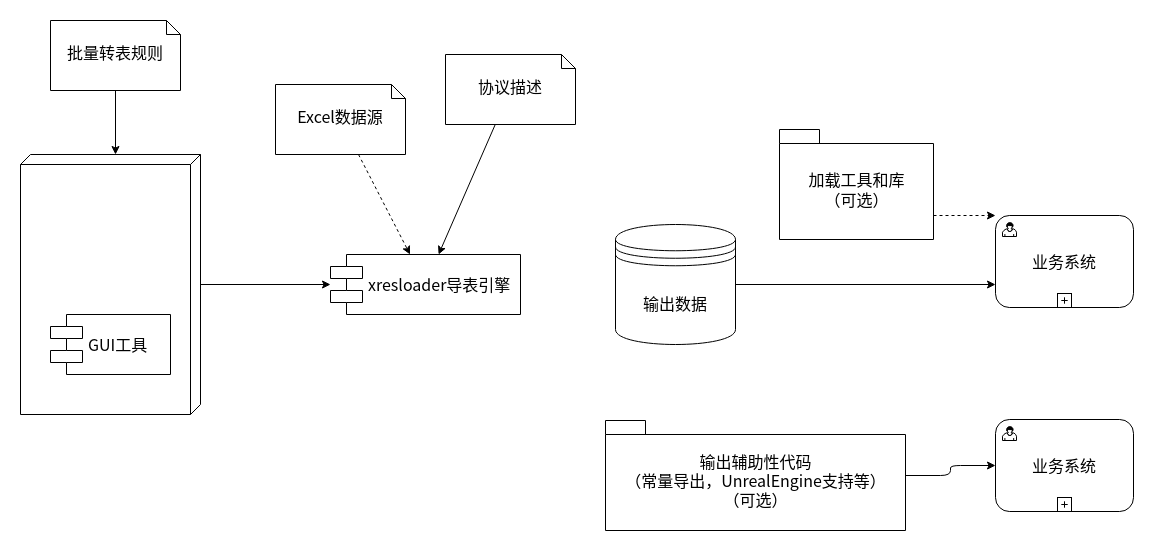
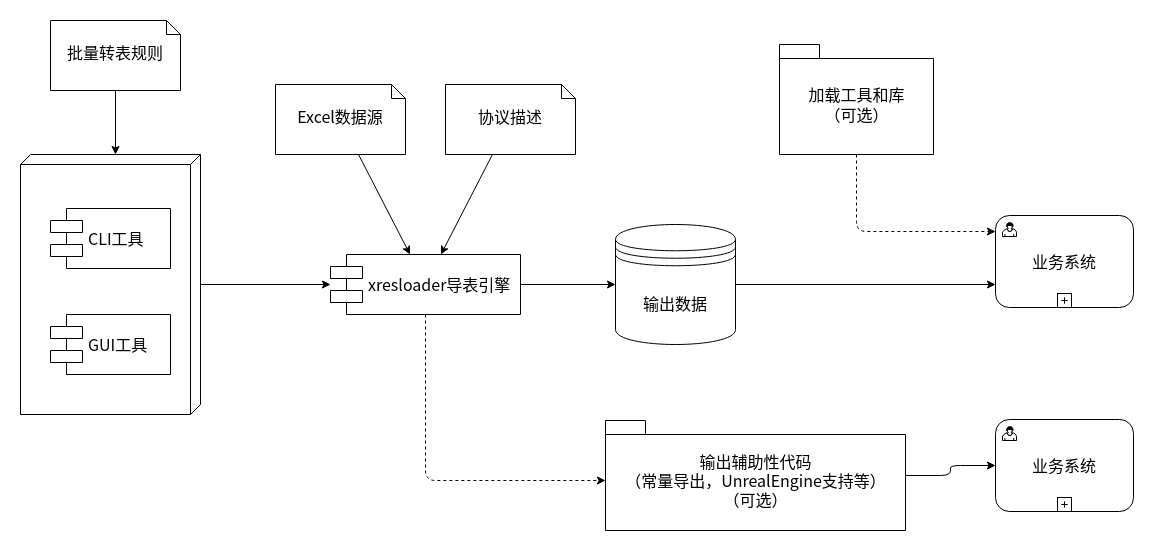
  <mxCell id="0" />
  <mxCell id="1" parent="0" />
  <mxCell id="2" value="" style="edgeStyle=orthogonalEdgeStyle;rounded=0;orthogonalLoop=1;jettySize=auto;html=1;fontFamily=Noto Sans CJK SC;fontSize=16;entryX=0;entryY=0;entryDx=0;entryDy=85;entryPerimeter=0;" edge="1" parent="1" source="3" target="5"><mxGeometry relative="1" as="geometry"><mxPoint x="115" y="170" as="targetPoint" /></mxGeometry></mxCell>
  <mxCell id="3" value="批量转表规则" style="shape=note;whiteSpace=wrap;html=1;size=14;verticalAlign=middle;align=center;spacingTop=-6;fontFamily=Noto Sans CJK SC;fontSize=16;" vertex="1" parent="1"><mxGeometry x="50" y="20" width="130" height="70" as="geometry" /></mxCell>
  <mxCell id="4" value="" style="group" vertex="1" connectable="0" parent="1"><mxGeometry x="20" y="154" width="180" height="260" as="geometry" /></mxCell>
  <mxCell id="5" value="" style="verticalAlign=top;align=left;spacingTop=8;spacingLeft=2;spacingRight=12;shape=cube;size=10;direction=south;fontStyle=4;html=1;fontFamily=Noto Sans CJK SC;fontSize=16;" vertex="1" parent="4"><mxGeometry width="180" height="260" as="geometry" /></mxCell>
+ <mxCell id="6" value="CLI工具" style="shape=component;align=left;spacingLeft=36;fontFamily=Noto Sans CJK SC;fontSize=16;" vertex="1" parent="4"><mxGeometry x="30" y="54" width="120" height="60" as="geometry" /></mxCell>
  <mxCell id="7" value="GUI工具" style="shape=component;align=left;spacingLeft=36;fontFamily=Noto Sans CJK SC;fontSize=16;" vertex="1" parent="4"><mxGeometry x="30" y="160" width="120" height="60" as="geometry" /></mxCell>
+ <mxCell id="8" value="" style="edgeStyle=orthogonalEdgeStyle;rounded=1;jumpStyle=none;orthogonalLoop=1;jettySize=auto;html=1;strokeColor=#000000;fontFamily=Noto Sans CJK SC;fontSize=16;" edge="1" parent="1" source="10" target="17"><mxGeometry relative="1" as="geometry"><mxPoint x="600" y="284" as="targetPoint" /></mxGeometry></mxCell>
+ <mxCell id="9" value="" style="edgeStyle=orthogonalEdgeStyle;rounded=1;jumpStyle=none;orthogonalLoop=1;jettySize=auto;html=1;strokeColor=#000000;fontFamily=Noto Sans CJK SC;fontSize=16;dashed=1;" edge="1" parent="1" source="10" target="19"><mxGeometry relative="1" as="geometry"><mxPoint x="425" y="394" as="targetPoint" /><Array as="points"><mxPoint x="425" y="480" /></Array></mxGeometry></mxCell>
  <mxCell id="10" value="xresloader导表引擎" style="shape=component;align=left;spacingLeft=36;fontFamily=Noto Sans CJK SC;fontSize=16;" vertex="1" parent="1"><mxGeometry x="330" y="254" width="190" height="60" as="geometry" /></mxCell>
  <mxCell id="11" value="" style="edgeStyle=orthogonalEdgeStyle;rounded=0;orthogonalLoop=1;jettySize=auto;html=1;fontFamily=Noto Sans CJK SC;fontSize=16;" edge="1" parent="1" source="5" target="10"><mxGeometry relative="1" as="geometry"><mxPoint x="315" y="284" as="targetPoint" /></mxGeometry></mxCell>
  <mxCell id="12" value="Excel数据源" style="shape=note;whiteSpace=wrap;html=1;size=14;verticalAlign=middle;align=center;spacingTop=-6;fontFamily=Noto Sans CJK SC;fontSize=16;" vertex="1" parent="1"><mxGeometry x="275" y="84" width="130" height="70" as="geometry" /></mxCell>
- <mxCell id="13" value="协议描述" style="shape=note;whiteSpace=wrap;html=1;size=14;verticalAlign=middle;align=center;spacingTop=-6;fontFamily=Noto Sans CJK SC;fontSize=16;" vertex="1" parent="1"><mxGeometry x="445" y="54" width="130" height="70" as="geometry" /></mxCell>
- <mxCell id="14" value="" style="endArrow=classic;html=1;fontFamily=Noto Sans CJK SC;fontSize=16;strokeColor=#000000;jumpStyle=none;fixDash=0;snapToPoint=0;dashed=1;" edge="1" parent="1" source="12" target="10"><mxGeometry width="50" height="50" relative="1" as="geometry"><mxPoint x="25" y="490" as="sourcePoint" /><mxPoint x="75" y="440" as="targetPoint" /></mxGeometry></mxCell>
+ <mxCell id="13" value="协议描述" style="shape=note;whiteSpace=wrap;html=1;size=14;verticalAlign=middle;align=center;spacingTop=-6;fontFamily=Noto Sans CJK SC;fontSize=16;" vertex="1" parent="1"><mxGeometry x="445" y="84" width="130" height="70" as="geometry" /></mxCell>
+ <mxCell id="14" value="" style="endArrow=classic;html=1;fontFamily=Noto Sans CJK SC;fontSize=16;strokeColor=#000000;jumpStyle=none;fixDash=0;snapToPoint=0;" edge="1" parent="1" source="12" target="10"><mxGeometry width="50" height="50" relative="1" as="geometry"><mxPoint x="25" y="490" as="sourcePoint" /><mxPoint x="75" y="440" as="targetPoint" /></mxGeometry></mxCell>
  <mxCell id="15" value="" style="endArrow=classic;html=1;strokeColor=#000000;fontFamily=Noto Sans CJK SC;fontSize=16;rounded=1;" edge="1" parent="1" source="13" target="10"><mxGeometry width="50" height="50" relative="1" as="geometry"><mxPoint x="25" y="490" as="sourcePoint" /><mxPoint x="75" y="440" as="targetPoint" /></mxGeometry></mxCell>
  <mxCell id="16" value="" style="edgeStyle=orthogonalEdgeStyle;rounded=1;jumpStyle=none;orthogonalLoop=1;jettySize=auto;html=1;strokeColor=#000000;fontFamily=Noto Sans CJK SC;fontSize=16;entryX=0;entryY=0.75;entryDx=0;entryDy=0;" edge="1" parent="1" source="17" target="22"><mxGeometry relative="1" as="geometry"><mxPoint x="815" y="284" as="targetPoint" /></mxGeometry></mxCell>
  <mxCell id="17" value="输出数据" style="shape=datastore;whiteSpace=wrap;html=1;fontFamily=Noto Sans CJK SC;fontSize=16;align=center;" vertex="1" parent="1"><mxGeometry x="615" y="224" width="120" height="120" as="geometry" /></mxCell>
  <mxCell id="18" value="" style="edgeStyle=orthogonalEdgeStyle;rounded=1;jumpStyle=none;orthogonalLoop=1;jettySize=auto;html=1;strokeColor=#000000;fontFamily=Noto Sans CJK SC;fontSize=16;" edge="1" parent="1" source="19" target="25"><mxGeometry relative="1" as="geometry"><mxPoint x="897" y="465" as="targetPoint" /></mxGeometry></mxCell>
  <mxCell id="19" value="输出辅助性代码&lt;br&gt;（常量导出，UnrealEngine支持等）&lt;br&gt;（可选）" style="shape=folder;fontStyle=0;spacingTop=10;tabWidth=40;tabHeight=14;tabPosition=left;html=1;fontFamily=Noto Sans CJK SC;fontSize=16;align=center;" vertex="1" parent="1"><mxGeometry x="605" y="420" width="300" height="110" as="geometry" /></mxCell>
  <mxCell id="20" value="" style="edgeStyle=orthogonalEdgeStyle;rounded=1;jumpStyle=none;orthogonalLoop=1;jettySize=auto;html=1;strokeColor=#000000;fontFamily=Noto Sans CJK SC;fontSize=16;dashed=1;" edge="1" parent="1" source="21" target="22"><mxGeometry relative="1" as="geometry"><mxPoint x="856" y="234" as="targetPoint" /><Array as="points"><mxPoint x="856" y="231" /></Array></mxGeometry></mxCell>
- <mxCell id="21" value="加载工具和库&lt;br&gt;（可选）" style="shape=folder;fontStyle=0;spacingTop=10;tabWidth=40;tabHeight=14;tabPosition=left;html=1;fontFamily=Noto Sans CJK SC;fontSize=16;align=center;" vertex="1" parent="1"><mxGeometry x="779" y="129" width="154" height="110" as="geometry" /></mxCell>
+ <mxCell id="21" value="加载工具和库&lt;br&gt;（可选）" style="shape=folder;fontStyle=0;spacingTop=10;tabWidth=40;tabHeight=14;tabPosition=left;html=1;fontFamily=Noto Sans CJK SC;fontSize=16;align=center;" vertex="1" parent="1"><mxGeometry x="779" y="44" width="154" height="110" as="geometry" /></mxCell>
  <mxCell id="22" value="业务系统" style="html=1;whiteSpace=wrap;rounded=1;fontFamily=Noto Sans CJK SC;fontSize=16;align=center;" vertex="1" parent="1"><mxGeometry x="995" y="215" width="138" height="92" as="geometry" /></mxCell>
  <mxCell id="23" value="" style="html=1;shape=mxgraph.bpmn.user_task;outlineConnect=0;" vertex="1" parent="22"><mxGeometry width="14" height="14" relative="1" as="geometry"><mxPoint x="7" y="7" as="offset" /></mxGeometry></mxCell>
  <mxCell id="24" value="" style="html=1;shape=plus;outlineConnect=0;" vertex="1" parent="22"><mxGeometry x="0.5" y="1" width="14" height="14" relative="1" as="geometry"><mxPoint x="-7" y="-14" as="offset" /></mxGeometry></mxCell>
  <mxCell id="25" value="业务系统" style="html=1;whiteSpace=wrap;rounded=1;fontFamily=Noto Sans CJK SC;fontSize=16;align=center;" vertex="1" parent="1"><mxGeometry x="995" y="419" width="138" height="92" as="geometry" /></mxCell>
  <mxCell id="26" value="" style="html=1;shape=mxgraph.bpmn.user_task;outlineConnect=0;" vertex="1" parent="25"><mxGeometry width="14" height="14" relative="1" as="geometry"><mxPoint x="7" y="7" as="offset" /></mxGeometry></mxCell>
  <mxCell id="27" value="" style="html=1;shape=plus;outlineConnect=0;" vertex="1" parent="25"><mxGeometry x="0.5" y="1" width="14" height="14" relative="1" as="geometry"><mxPoint x="-7" y="-14" as="offset" /></mxGeometry></mxCell>
